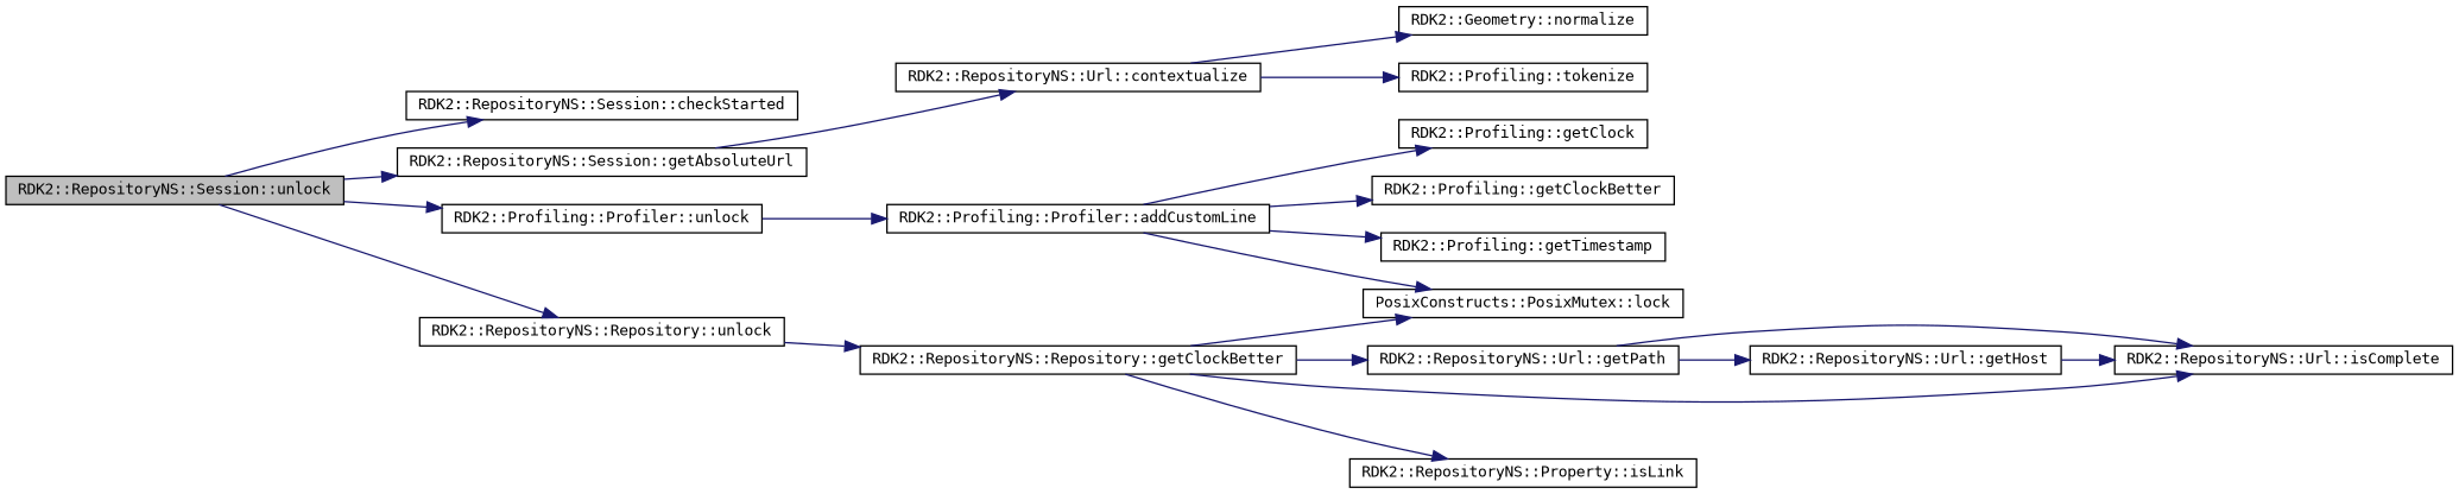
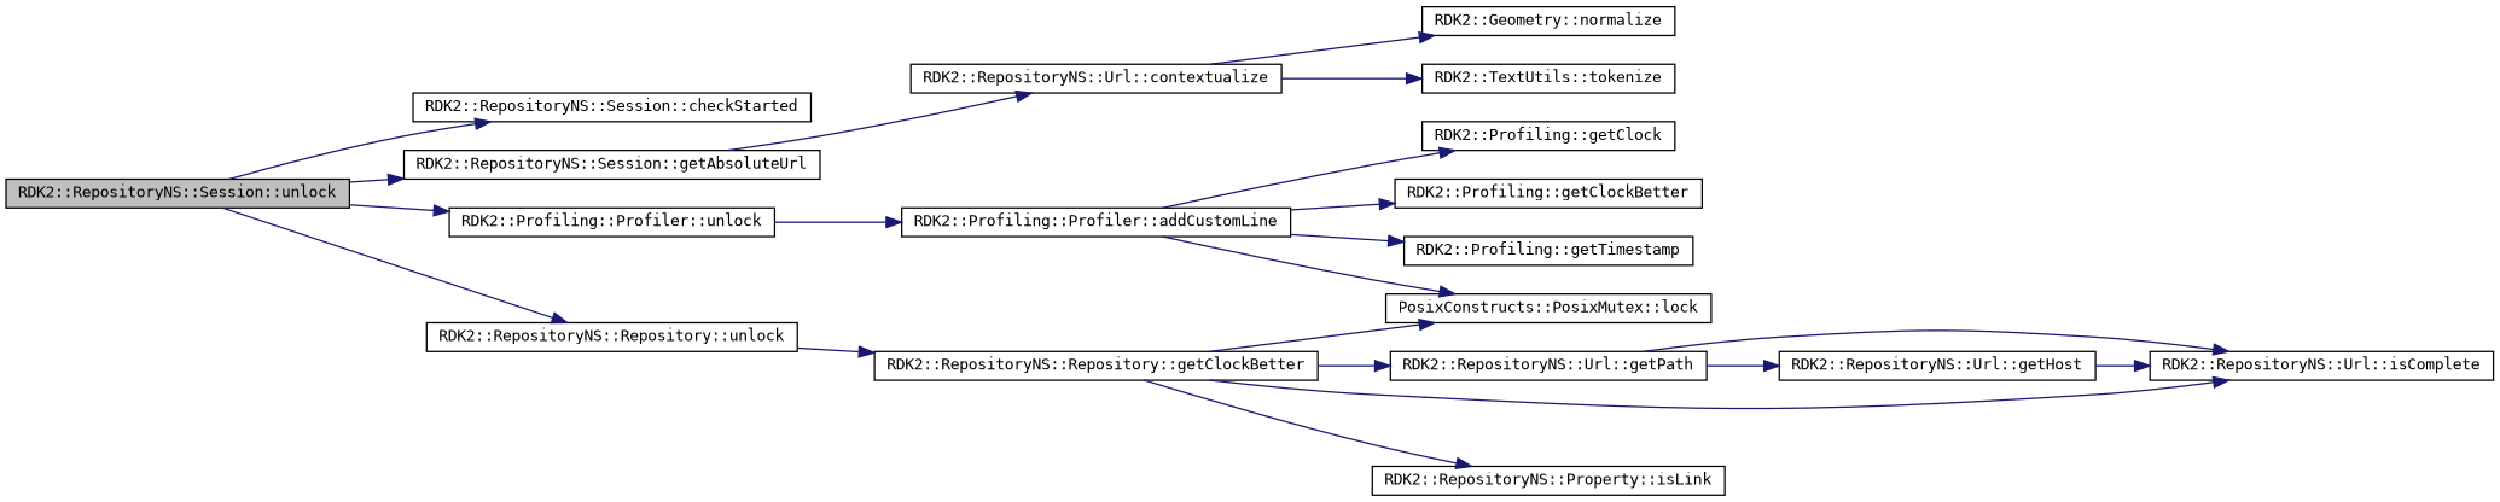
  digraph {
    fontname="DejaVu Sans Mono"
    rankdir=LR
    node [color=black fillcolor=white fontname="DejaVu Sans Mono" fontsize=10 shape=record style=filled]
    edge [color=midnightblue fontname="DejaVu Sans Mono" fontsize=10 labelfontname="FreeSans.ttf" labelfontsize=10 style=solid]
    n1 [fillcolor=grey75 fontcolor=black height=0.2 label="RDK2::RepositoryNS::Session::unlock" width=0.4]
    n2 [height=0.2 label="RDK2::RepositoryNS::Session::checkStarted" width=0.4]
    n3 [height=0.2 label="RDK2::RepositoryNS::Session::getAbsoluteUrl" width=0.4]
    n4 [height=0.2 label="RDK2::Profiling::Profiler::unlock" width=0.4]
    n5 [height=0.2 label="RDK2::RepositoryNS::Repository::unlock" width=0.4]
    n6 [height=0.2 label="RDK2::RepositoryNS::Url::contextualize" width=0.4]
    n7 [height=0.2 label="RDK2::Profiling::Profiler::addCustomLine" width=0.4]
    n8 [height=0.2 label="RDK2::RepositoryNS::Repository::getClockBetter" width=0.4]
    n9 [height=0.2 label="RDK2::Geometry::normalize" width=0.4]
-   n10 [height=0.2 label="RDK2::Profiling::tokenize" width=0.4]
+   n10 [height=0.2 label="RDK2::TextUtils::tokenize" width=0.4]
    n11 [height=0.2 label="RDK2::Profiling::getClock" width=0.4]
    n12 [height=0.2 label="RDK2::Profiling::getClockBetter" width=0.4]
    n13 [height=0.2 label="RDK2::Profiling::getTimestamp" width=0.4]
    n14 [height=0.2 label="PosixConstructs::PosixMutex::lock" width=0.4]
    n15 [height=0.2 label="RDK2::RepositoryNS::Url::getPath" width=0.4]
    n16 [height=0.2 label="RDK2::RepositoryNS::Url::isComplete" width=0.4]
    n17 [height=0.2 label="RDK2::RepositoryNS::Property::isLink" width=0.4]
    n18 [height=0.2 label="RDK2::RepositoryNS::Url::getHost" width=0.4]
    n1 -> n2
    n1 -> n3
    n1 -> n4
    n1 -> n5
    n3 -> n6
    n4 -> n7
    n5 -> n8
    n6 -> n9
    n6 -> n10
    n7 -> n11
    n7 -> n12
    n7 -> n13
    n7 -> n14
    n8 -> n14
    n8 -> n15
    n8 -> n16
    n8 -> n17
    n15 -> n16
    n15 -> n18
    n18 -> n16
  }
